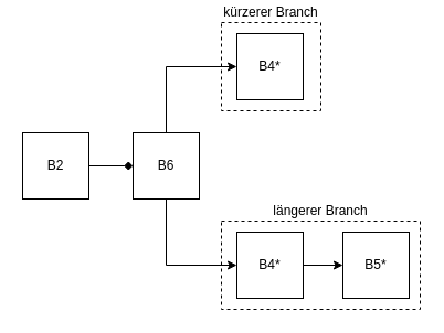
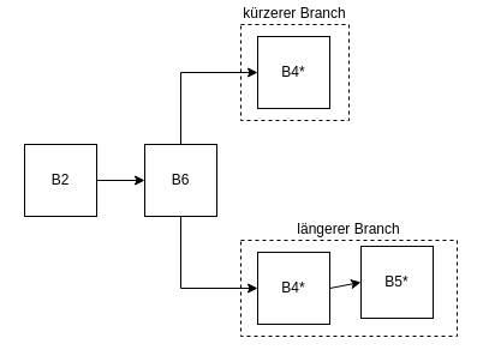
  <mxCell id="0" />
  <mxCell id="1" parent="0" />
  <mxCell id="2" value="längerer Branch" style="rounded=0;whiteSpace=wrap;html=1;fillColor=none;dashed=1;verticalAlign=bottom;labelPosition=center;verticalLabelPosition=top;align=center;" vertex="1" parent="1"><mxGeometry x="200" y="200" width="180" height="80" as="geometry" /></mxCell>
- <mxCell id="3" style="edgeStyle=none;html=1;exitX=1;exitY=0.5;exitDx=0;exitDy=0;endArrow=diamond;" edge="1" parent="1" source="4" target="7"><mxGeometry relative="1" as="geometry" /></mxCell>
+ <mxCell id="3" style="edgeStyle=none;html=1;exitX=1;exitY=0.5;exitDx=0;exitDy=0;" edge="1" parent="1" source="4" target="7"><mxGeometry relative="1" as="geometry" /></mxCell>
  <mxCell id="4" value="B2" style="rounded=0;whiteSpace=wrap;html=1;fillColor=none;" vertex="1" parent="1"><mxGeometry x="20" y="120" width="60" height="60" as="geometry" /></mxCell>
  <mxCell id="5" style="edgeStyle=none;html=1;exitX=0.5;exitY=0;exitDx=0;exitDy=0;entryX=0;entryY=0.5;entryDx=0;entryDy=0;rounded=0;" edge="1" parent="1" source="7" target="8"><mxGeometry relative="1" as="geometry"><Array as="points"><mxPoint x="150" y="60" /></Array></mxGeometry></mxCell>
  <mxCell id="6" style="edgeStyle=none;html=1;exitX=0.5;exitY=1;exitDx=0;exitDy=0;entryX=0;entryY=0.5;entryDx=0;entryDy=0;rounded=0;" edge="1" parent="1" source="7" target="10"><mxGeometry relative="1" as="geometry"><Array as="points"><mxPoint x="150" y="240" /></Array></mxGeometry></mxCell>
  <mxCell id="7" value="B6" style="rounded=0;whiteSpace=wrap;html=1;fillColor=none;" vertex="1" parent="1"><mxGeometry x="120" y="120" width="60" height="60" as="geometry" /></mxCell>
  <mxCell id="8" value="B4*" style="rounded=0;whiteSpace=wrap;html=1;fillColor=none;" vertex="1" parent="1"><mxGeometry x="214" y="30" width="60" height="60" as="geometry" /></mxCell>
  <mxCell id="9" style="edgeStyle=none;html=1;exitX=1;exitY=0.5;exitDx=0;exitDy=0;entryX=0;entryY=0.5;entryDx=0;entryDy=0;" edge="1" parent="1" source="10" target="11"><mxGeometry relative="1" as="geometry" /></mxCell>
  <mxCell id="10" value="B4*" style="rounded=0;whiteSpace=wrap;html=1;fillColor=none;" vertex="1" parent="1"><mxGeometry x="214" y="210" width="60" height="60" as="geometry" /></mxCell>
- <mxCell id="11" value="B5*" style="rounded=0;whiteSpace=wrap;html=1;fillColor=none;" vertex="1" parent="1"><mxGeometry x="310" y="210" width="60" height="60" as="geometry" /></mxCell>
+ <mxCell id="11" value="B5*" style="rounded=0;whiteSpace=wrap;html=1;fillColor=none;" vertex="1" parent="1"><mxGeometry x="300" y="205" width="60" height="60" as="geometry" /></mxCell>
  <mxCell id="12" value="kürzerer Branch" style="rounded=0;whiteSpace=wrap;html=1;fillColor=none;dashed=1;verticalAlign=bottom;labelPosition=center;verticalLabelPosition=top;align=center;" vertex="1" parent="1"><mxGeometry x="200" y="20" width="90" height="80" as="geometry" /></mxCell>
